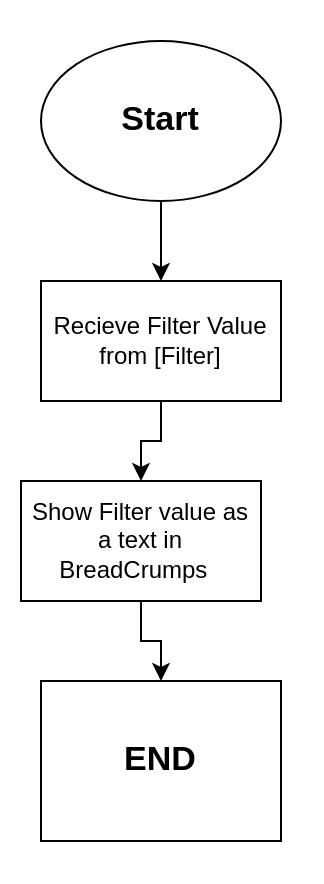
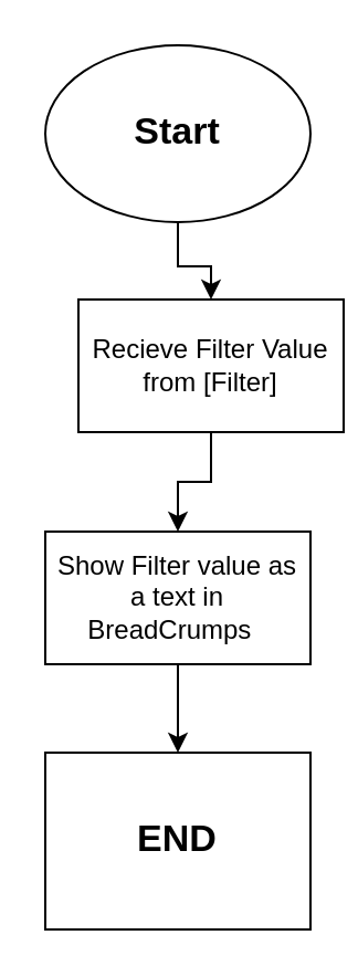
  <mxCell id="0" />
  <mxCell id="1" parent="0" />
  <mxCell id="2" value="" style="edgeStyle=orthogonalEdgeStyle;rounded=0;orthogonalLoop=1;jettySize=auto;html=1;" edge="1" parent="1" source="3" target="5"><mxGeometry relative="1" as="geometry" /></mxCell>
  <mxCell id="3" value="&lt;b&gt;&lt;font style=&quot;font-size: 17px&quot;&gt;Start&lt;/font&gt;&lt;/b&gt;" style="ellipse;whiteSpace=wrap;html=1;" vertex="1" parent="1"><mxGeometry x="20" y="20" width="120" height="80" as="geometry" /></mxCell>
  <mxCell id="4" value="" style="edgeStyle=orthogonalEdgeStyle;rounded=0;orthogonalLoop=1;jettySize=auto;html=1;" edge="1" parent="1" source="5" target="7"><mxGeometry relative="1" as="geometry" /></mxCell>
- <mxCell id="5" value="Recieve Filter Value from [Filter]" style="rounded=0;whiteSpace=wrap;html=1;" vertex="1" parent="1"><mxGeometry x="20" y="140" width="120" height="60" as="geometry" /></mxCell>
+ <mxCell id="5" value="Recieve Filter Value from [Filter]" style="rounded=0;whiteSpace=wrap;html=1;" vertex="1" parent="1"><mxGeometry x="35" y="135" width="120" height="60" as="geometry" /></mxCell>
  <mxCell id="6" value="" style="edgeStyle=orthogonalEdgeStyle;rounded=0;orthogonalLoop=1;jettySize=auto;html=1;" edge="1" parent="1" source="7" target="8"><mxGeometry relative="1" as="geometry" /></mxCell>
- <mxCell id="7" value="Show Filter value as a text in BreadCrumps&amp;nbsp;&amp;nbsp;" style="rounded=0;whiteSpace=wrap;html=1;" vertex="1" parent="1"><mxGeometry x="10" y="240" width="120" height="60" as="geometry" /></mxCell>
+ <mxCell id="7" value="Show Filter value as a text in BreadCrumps&amp;nbsp;&amp;nbsp;" style="rounded=0;whiteSpace=wrap;html=1;" vertex="1" parent="1"><mxGeometry x="20" y="240" width="120" height="60" as="geometry" /></mxCell>
  <mxCell id="8" value="&lt;b&gt;&lt;font style=&quot;font-size: 17px&quot;&gt;END&lt;/font&gt;&lt;/b&gt;" style="whiteSpace=wrap;html=1;rounded=0;" vertex="1" parent="1"><mxGeometry x="20" y="340" width="120" height="80" as="geometry" /></mxCell>
